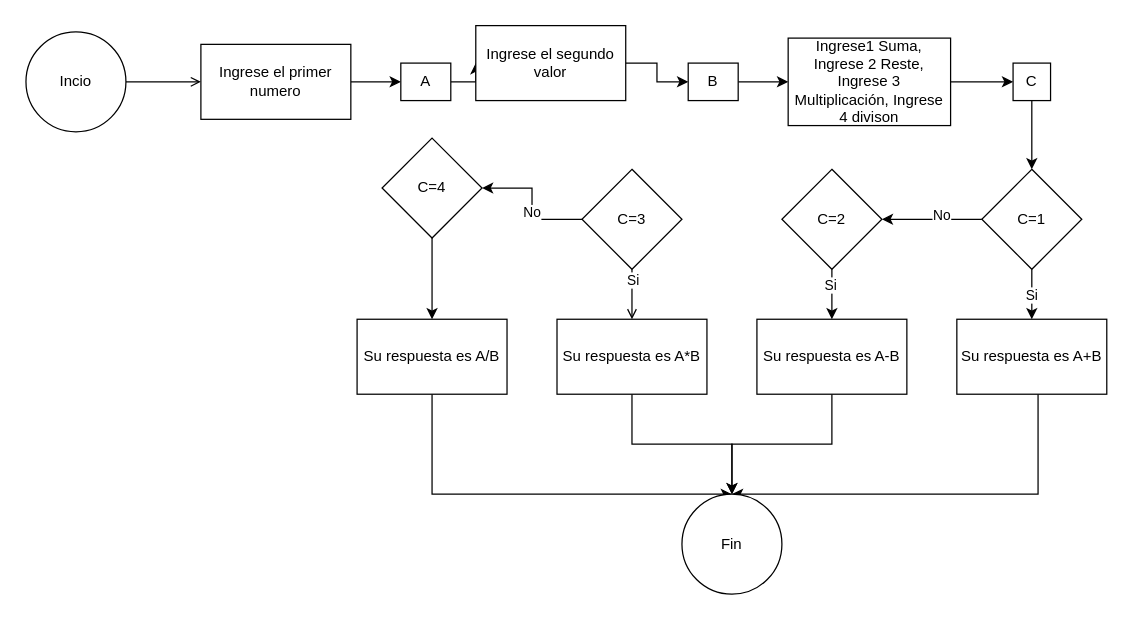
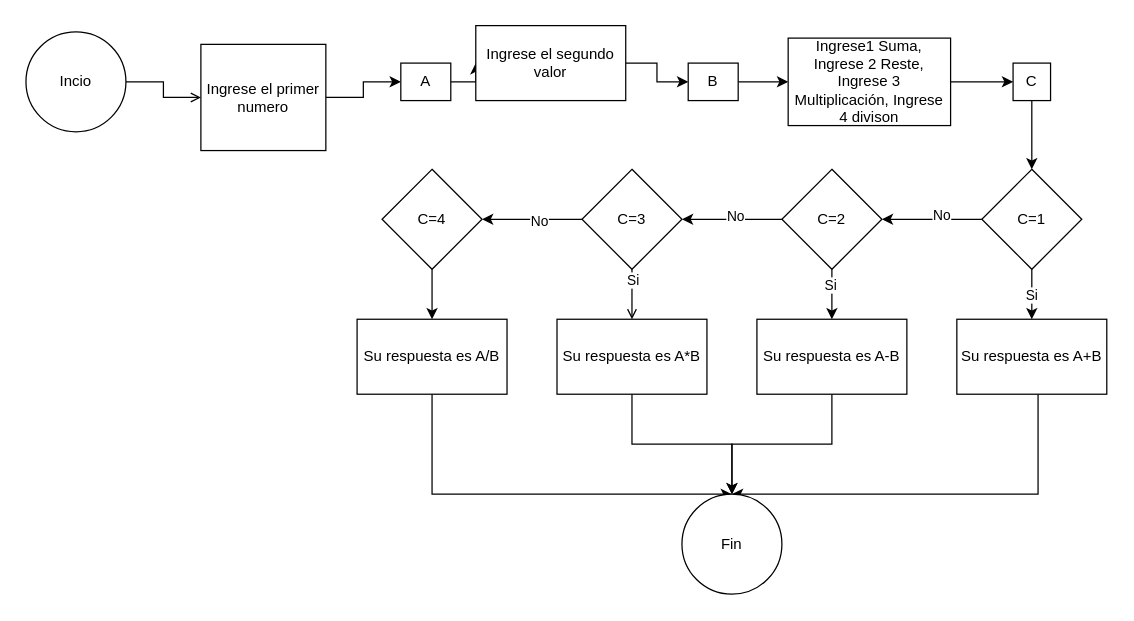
  <mxCell id="0" />
  <mxCell id="1" parent="0" />
  <mxCell id="2" value="" style="edgeStyle=orthogonalEdgeStyle;rounded=0;orthogonalLoop=1;jettySize=auto;html=1;endArrow=open;" edge="1" parent="1" source="3" target="5"><mxGeometry relative="1" as="geometry" /></mxCell>
  <mxCell id="3" value="Incio" style="ellipse;whiteSpace=wrap;html=1;aspect=fixed;" vertex="1" parent="1"><mxGeometry x="20" y="25" width="80" height="80" as="geometry" /></mxCell>
  <mxCell id="4" value="" style="edgeStyle=orthogonalEdgeStyle;rounded=0;orthogonalLoop=1;jettySize=auto;html=1;" edge="1" parent="1" source="5" target="7"><mxGeometry relative="1" as="geometry" /></mxCell>
- <mxCell id="5" value="Ingrese el primer numero" style="whiteSpace=wrap;html=1;" vertex="1" parent="1"><mxGeometry x="160" y="35" width="120" height="60" as="geometry" /></mxCell>
+ <mxCell id="5" value="Ingrese el primer numero" style="whiteSpace=wrap;html=1;" vertex="1" parent="1"><mxGeometry x="160" y="35" width="100" height="85" as="geometry" /></mxCell>
  <mxCell id="6" value="" style="edgeStyle=orthogonalEdgeStyle;rounded=0;orthogonalLoop=1;jettySize=auto;html=1;" edge="1" parent="1" source="7" target="9"><mxGeometry relative="1" as="geometry" /></mxCell>
  <mxCell id="7" value="A" style="whiteSpace=wrap;html=1;" vertex="1" parent="1"><mxGeometry x="320" y="50" width="40" height="30" as="geometry" /></mxCell>
  <mxCell id="8" value="" style="edgeStyle=orthogonalEdgeStyle;rounded=0;orthogonalLoop=1;jettySize=auto;html=1;" edge="1" parent="1" source="9" target="11"><mxGeometry relative="1" as="geometry" /></mxCell>
  <mxCell id="9" value="Ingrese el segundo valor" style="whiteSpace=wrap;html=1;" vertex="1" parent="1"><mxGeometry x="380" y="20" width="120" height="60" as="geometry" /></mxCell>
  <mxCell id="10" value="" style="edgeStyle=orthogonalEdgeStyle;rounded=0;orthogonalLoop=1;jettySize=auto;html=1;" edge="1" parent="1" source="11" target="13"><mxGeometry relative="1" as="geometry" /></mxCell>
  <mxCell id="11" value="B" style="whiteSpace=wrap;html=1;" vertex="1" parent="1"><mxGeometry x="550" y="50" width="40" height="30" as="geometry" /></mxCell>
  <mxCell id="12" value="" style="edgeStyle=orthogonalEdgeStyle;rounded=0;orthogonalLoop=1;jettySize=auto;html=1;" edge="1" parent="1" source="13" target="15"><mxGeometry relative="1" as="geometry" /></mxCell>
  <mxCell id="13" value="Ingrese1 Suma, Ingrese 2 Reste, Ingrese 3 Multiplicación, Ingrese 4 divison" style="whiteSpace=wrap;html=1;" vertex="1" parent="1"><mxGeometry x="630" y="30" width="130" height="70" as="geometry" /></mxCell>
  <mxCell id="14" value="" style="edgeStyle=orthogonalEdgeStyle;rounded=0;orthogonalLoop=1;jettySize=auto;html=1;" edge="1" parent="1" source="15" target="20"><mxGeometry relative="1" as="geometry" /></mxCell>
  <mxCell id="15" value="C" style="whiteSpace=wrap;html=1;" vertex="1" parent="1"><mxGeometry x="810" y="50" width="30" height="30" as="geometry" /></mxCell>
  <mxCell id="16" value="" style="edgeStyle=orthogonalEdgeStyle;rounded=0;orthogonalLoop=1;jettySize=auto;html=1;" edge="1" parent="1" source="20" target="22"><mxGeometry relative="1" as="geometry" /></mxCell>
  <mxCell id="17" value="Si" style="edgeLabel;html=1;align=center;verticalAlign=middle;resizable=0;points=[];" vertex="1" connectable="0" parent="16"><mxGeometry y="-1" relative="1" as="geometry"><mxPoint as="offset" /></mxGeometry></mxCell>
  <mxCell id="18" value="" style="edgeStyle=orthogonalEdgeStyle;rounded=0;orthogonalLoop=1;jettySize=auto;html=1;" edge="1" parent="1" source="20" target="27"><mxGeometry relative="1" as="geometry" /></mxCell>
  <mxCell id="19" value="No" style="edgeLabel;html=1;align=center;verticalAlign=middle;resizable=0;points=[];" vertex="1" connectable="0" parent="18"><mxGeometry x="-0.175" y="-4" relative="1" as="geometry"><mxPoint as="offset" /></mxGeometry></mxCell>
  <mxCell id="20" value="C=1" style="rhombus;whiteSpace=wrap;html=1;" vertex="1" parent="1"><mxGeometry x="785" y="135" width="80" height="80" as="geometry" /></mxCell>
  <mxCell id="21" style="edgeStyle=orthogonalEdgeStyle;rounded=0;orthogonalLoop=1;jettySize=auto;html=1;entryX=0.5;entryY=0;entryDx=0;entryDy=0;" edge="1" parent="1" source="22" target="41"><mxGeometry relative="1" as="geometry"><Array as="points"><mxPoint x="830" y="395" /></Array></mxGeometry></mxCell>
  <mxCell id="22" value="Su respuesta es A+B" style="whiteSpace=wrap;html=1;" vertex="1" parent="1"><mxGeometry x="765" y="255" width="120" height="60" as="geometry" /></mxCell>
  <mxCell id="23" value="" style="edgeStyle=orthogonalEdgeStyle;rounded=0;orthogonalLoop=1;jettySize=auto;html=1;" edge="1" parent="1" source="27" target="29"><mxGeometry relative="1" as="geometry" /></mxCell>
  <mxCell id="24" value="Si" style="edgeLabel;html=1;align=center;verticalAlign=middle;resizable=0;points=[];" vertex="1" connectable="0" parent="23"><mxGeometry x="-0.4" y="-2" relative="1" as="geometry"><mxPoint as="offset" /></mxGeometry></mxCell>
+ <mxCell id="25" value="" style="edgeStyle=orthogonalEdgeStyle;rounded=0;orthogonalLoop=1;jettySize=auto;html=1;" edge="1" parent="1" source="27" target="34"><mxGeometry relative="1" as="geometry" /></mxCell>
+ <mxCell id="26" value="No" style="edgeLabel;html=1;align=center;verticalAlign=middle;resizable=0;points=[];" vertex="1" connectable="0" parent="25"><mxGeometry x="-0.05" y="-3" relative="1" as="geometry"><mxPoint as="offset" /></mxGeometry></mxCell>
  <mxCell id="27" value="C=2" style="rhombus;whiteSpace=wrap;html=1;" vertex="1" parent="1"><mxGeometry x="625" y="135" width="80" height="80" as="geometry" /></mxCell>
  <mxCell id="28" style="edgeStyle=orthogonalEdgeStyle;rounded=0;orthogonalLoop=1;jettySize=auto;html=1;entryX=0.5;entryY=0;entryDx=0;entryDy=0;" edge="1" parent="1" source="29" target="41"><mxGeometry relative="1" as="geometry" /></mxCell>
  <mxCell id="29" value="Su respuesta es A-B" style="whiteSpace=wrap;html=1;" vertex="1" parent="1"><mxGeometry x="605" y="255" width="120" height="60" as="geometry" /></mxCell>
  <mxCell id="30" value="" style="edgeStyle=orthogonalEdgeStyle;rounded=0;orthogonalLoop=1;jettySize=auto;html=1;endArrow=open;" edge="1" parent="1" source="34" target="36"><mxGeometry relative="1" as="geometry" /></mxCell>
  <mxCell id="31" value="Si" style="edgeLabel;html=1;align=center;verticalAlign=middle;resizable=0;points=[];" vertex="1" connectable="0" parent="30"><mxGeometry x="-0.6" relative="1" as="geometry"><mxPoint as="offset" /></mxGeometry></mxCell>
  <mxCell id="32" value="" style="edgeStyle=orthogonalEdgeStyle;rounded=0;orthogonalLoop=1;jettySize=auto;html=1;" edge="1" parent="1" source="34" target="38"><mxGeometry relative="1" as="geometry" /></mxCell>
  <mxCell id="33" value="No" style="edgeLabel;html=1;align=center;verticalAlign=middle;resizable=0;points=[];" vertex="1" connectable="0" parent="32"><mxGeometry x="-0.125" y="1" relative="1" as="geometry"><mxPoint as="offset" /></mxGeometry></mxCell>
  <mxCell id="34" value="C=3" style="rhombus;whiteSpace=wrap;html=1;" vertex="1" parent="1"><mxGeometry x="465" y="135" width="80" height="80" as="geometry" /></mxCell>
  <mxCell id="35" style="edgeStyle=orthogonalEdgeStyle;rounded=0;orthogonalLoop=1;jettySize=auto;html=1;" edge="1" parent="1" source="36" target="41"><mxGeometry relative="1" as="geometry" /></mxCell>
  <mxCell id="36" value="Su respuesta es A*B" style="whiteSpace=wrap;html=1;" vertex="1" parent="1"><mxGeometry x="445" y="255" width="120" height="60" as="geometry" /></mxCell>
  <mxCell id="37" value="" style="edgeStyle=orthogonalEdgeStyle;rounded=0;orthogonalLoop=1;jettySize=auto;html=1;" edge="1" parent="1" source="38" target="40"><mxGeometry relative="1" as="geometry" /></mxCell>
- <mxCell id="38" value="C=4" style="rhombus;whiteSpace=wrap;html=1;" vertex="1" parent="1"><mxGeometry x="305" y="110" width="80" height="80" as="geometry" /></mxCell>
+ <mxCell id="38" value="C=4" style="rhombus;whiteSpace=wrap;html=1;" vertex="1" parent="1"><mxGeometry x="305" y="135" width="80" height="80" as="geometry" /></mxCell>
  <mxCell id="39" style="edgeStyle=orthogonalEdgeStyle;rounded=0;orthogonalLoop=1;jettySize=auto;html=1;" edge="1" parent="1" source="40" target="41"><mxGeometry relative="1" as="geometry"><Array as="points"><mxPoint x="345" y="395" /></Array></mxGeometry></mxCell>
  <mxCell id="40" value="Su respuesta es A/B" style="whiteSpace=wrap;html=1;" vertex="1" parent="1"><mxGeometry x="285" y="255" width="120" height="60" as="geometry" /></mxCell>
  <mxCell id="41" value="Fin" style="ellipse;whiteSpace=wrap;html=1;aspect=fixed;" vertex="1" parent="1"><mxGeometry x="545" y="395" width="80" height="80" as="geometry" /></mxCell>
